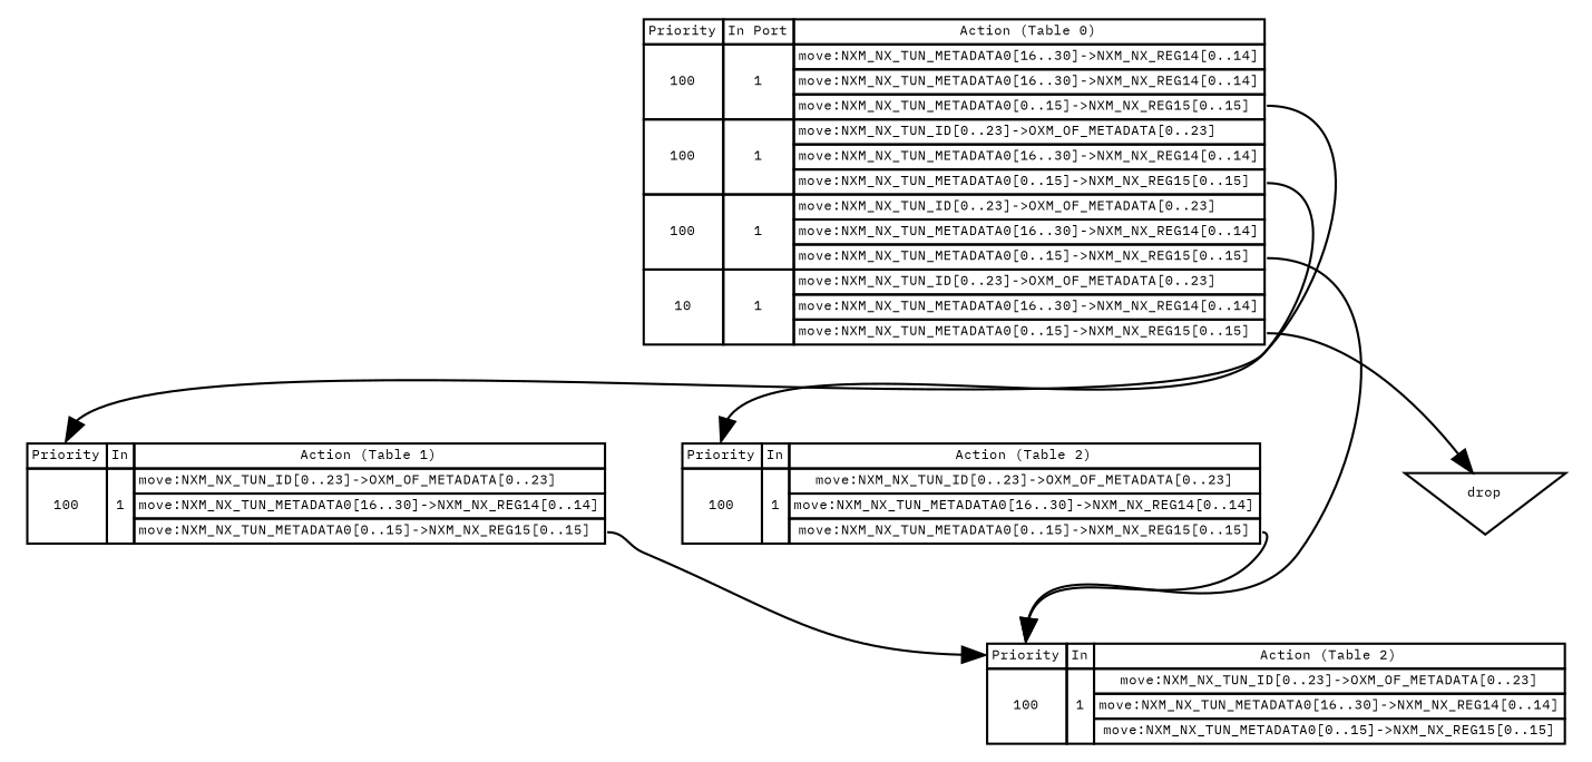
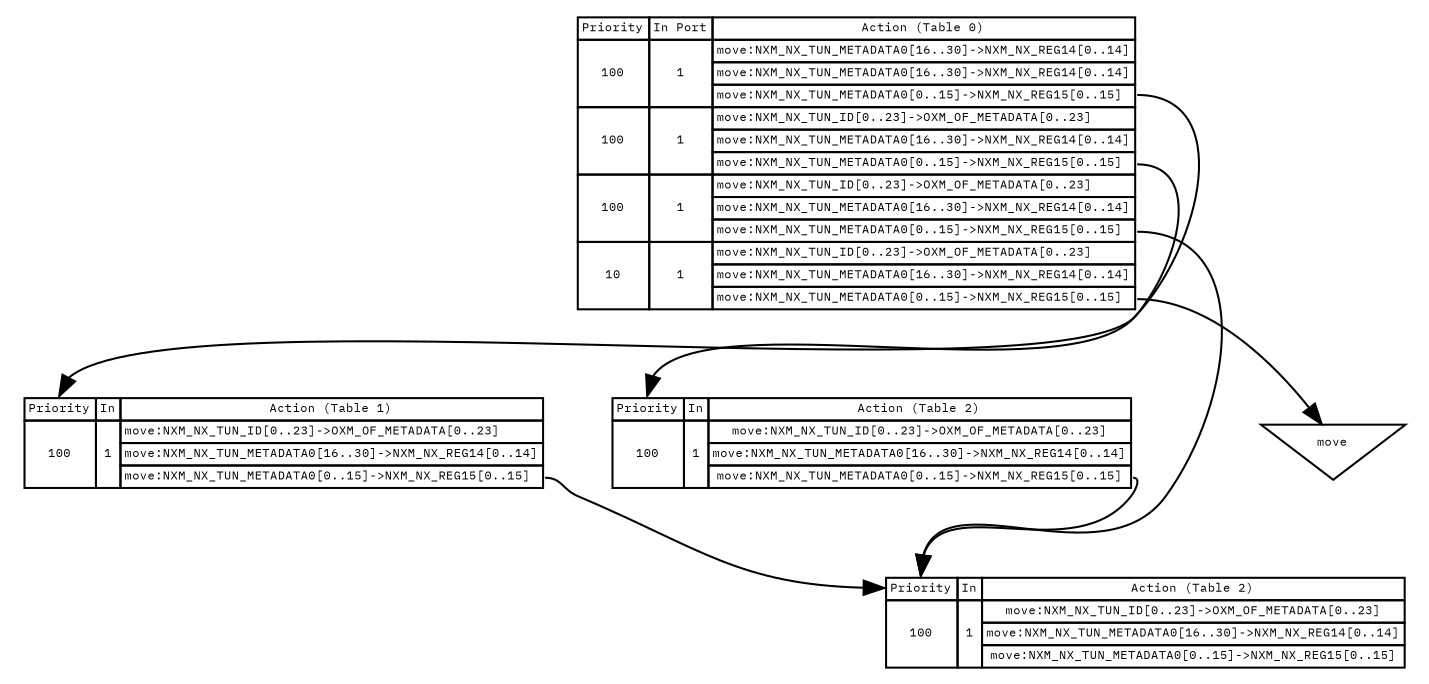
  digraph {
    concentrate=True
    rankdir=TB
    fontname="IBM Plex Mono"
    node [fontsize=6 shape=none fontname="IBM Plex Mono"]
    edge [fontname="IBM Plex Mono" headport=input tailport=o1]
    n1 [label=<       <TABLE BORDER="0" CELLBORDER="1" CELLSPACING="0" CELLPADDING="1">       <TR>         <TD PORT="input">Priority</TD>         <TD>In Port</TD>         <TD ALIGN="center">Action (Table 0)</TD>       </TR>       <TR>         <TD rowspan="4">100</TD>         <TD rowspan="4">1</TD>       </TR>       <TR>         <TD ALIGN="left">move:NXM_NX_TUN_METADATA0[16..30]-&gt;NXM_NX_REG14[0..14]</TD>       </TR>       <TR>         <TD ALIGN="left">move:NXM_NX_TUN_METADATA0[16..30]-&gt;NXM_NX_REG14[0..14]</TD>       </TR>       <TR>         <TD ALIGN="left" PORT="o1">move:NXM_NX_TUN_METADATA0[0..15]-&gt;NXM_NX_REG15[0..15]</TD>       </TR>       <TR>         <TD rowspan="3">100</TD>         <TD rowspan="3">1</TD>         <TD ALIGN="left">move:NXM_NX_TUN_ID[0..23]-&gt;OXM_OF_METADATA[0..23]</TD>       </TR>       <TR>         <TD ALIGN="left">move:NXM_NX_TUN_METADATA0[16..30]-&gt;NXM_NX_REG14[0..14]</TD>       </TR>       <TR>         <TD ALIGN="left" PORT="o2">move:NXM_NX_TUN_METADATA0[0..15]-&gt;NXM_NX_REG15[0..15]</TD>       </TR>       <TR>         <TD rowspan="3">100</TD>         <TD rowspan="3">1</TD>         <TD ALIGN="left">move:NXM_NX_TUN_ID[0..23]-&gt;OXM_OF_METADATA[0..23]</TD>       </TR>       <TR>         <TD ALIGN="left">move:NXM_NX_TUN_METADATA0[16..30]-&gt;NXM_NX_REG14[0..14]</TD>       </TR>       <TR>         <TD ALIGN="left" PORT="o3">move:NXM_NX_TUN_METADATA0[0..15]-&gt;NXM_NX_REG15[0..15]</TD>       </TR>       <TR>         <TD rowspan="3">10</TD>         <TD rowspan="3">1</TD>         <TD ALIGN="left">move:NXM_NX_TUN_ID[0..23]-&gt;OXM_OF_METADATA[0..23]</TD>       </TR>       <TR>         <TD ALIGN="left">move:NXM_NX_TUN_METADATA0[16..30]-&gt;NXM_NX_REG14[0..14]</TD>       </TR>       <TR>         <TD ALIGN="left" PORT="o4">move:NXM_NX_TUN_METADATA0[0..15]-&gt;NXM_NX_REG15[0..15]</TD>       </TR>       </TABLE>       >]
    n2 [label=<       <TABLE BORDER="0" CELLBORDER="1" CELLSPACING="0" CELLPADDING="1">       <TR>         <TD PORT="input">Priority</TD>         <TD>In</TD>         <TD ALIGN="center">Action (Table 1)</TD>       </TR>       <TR>         <TD rowspan="3">100</TD>         <TD rowspan="3">1</TD>         <TD ALIGN="left">move:NXM_NX_TUN_ID[0..23]-&gt;OXM_OF_METADATA[0..23]</TD>       </TR>       <TR>         <TD ALIGN="left">move:NXM_NX_TUN_METADATA0[16..30]-&gt;NXM_NX_REG14[0..14]</TD>       </TR>       <TR>         <TD ALIGN="left" PORT="o1">move:NXM_NX_TUN_METADATA0[0..15]-&gt;NXM_NX_REG15[0..15]</TD>       </TR>       </TABLE>       >]
    n3 [label=<       <TABLE BORDER="0" CELLBORDER="1" CELLSPACING="0" CELLPADDING="1">       <TR>         <TD PORT="input">Priority</TD>         <TD>In</TD>         <TD ALIGN="center">Action (Table 2)</TD>       </TR>       <TR>         <TD rowspan="3">100</TD>         <TD rowspan="3">1</TD>         <TD>move:NXM_NX_TUN_ID[0..23]-&gt;OXM_OF_METADATA[0..23]</TD>       </TR>       <TR>         <TD>move:NXM_NX_TUN_METADATA0[16..30]-&gt;NXM_NX_REG14[0..14]</TD>       </TR>       <TR>         <TD PORT="o1">move:NXM_NX_TUN_METADATA0[0..15]-&gt;NXM_NX_REG15[0..15]</TD>       </TR>       </TABLE>       >]
    n4 [label=<       <TABLE BORDER="0" CELLBORDER="1" CELLSPACING="0" CELLPADDING="1">       <TR>         <TD PORT="input">Priority</TD>         <TD>In</TD>         <TD ALIGN="center">Action (Table 2)</TD>       </TR>       <TR>         <TD rowspan="3">100</TD>         <TD rowspan="3">1</TD>         <TD>move:NXM_NX_TUN_ID[0..23]-&gt;OXM_OF_METADATA[0..23]</TD>       </TR>       <TR>         <TD>move:NXM_NX_TUN_METADATA0[16..30]-&gt;NXM_NX_REG14[0..14]</TD>       </TR>       <TR>         <TD>move:NXM_NX_TUN_METADATA0[0..15]-&gt;NXM_NX_REG15[0..15]</TD>       </TR>       </TABLE>       >]
-   drop [shape=invtriangle]
+   drop [shape=invtriangle label=move]
    n1 -> n2
    n1 -> n3 [tailport=o2]
    n1 -> n4 [tailport=o3]
    n1 -> drop [tailport=o4 headport=""]
    n2 -> n4
    n3 -> n4
  }
